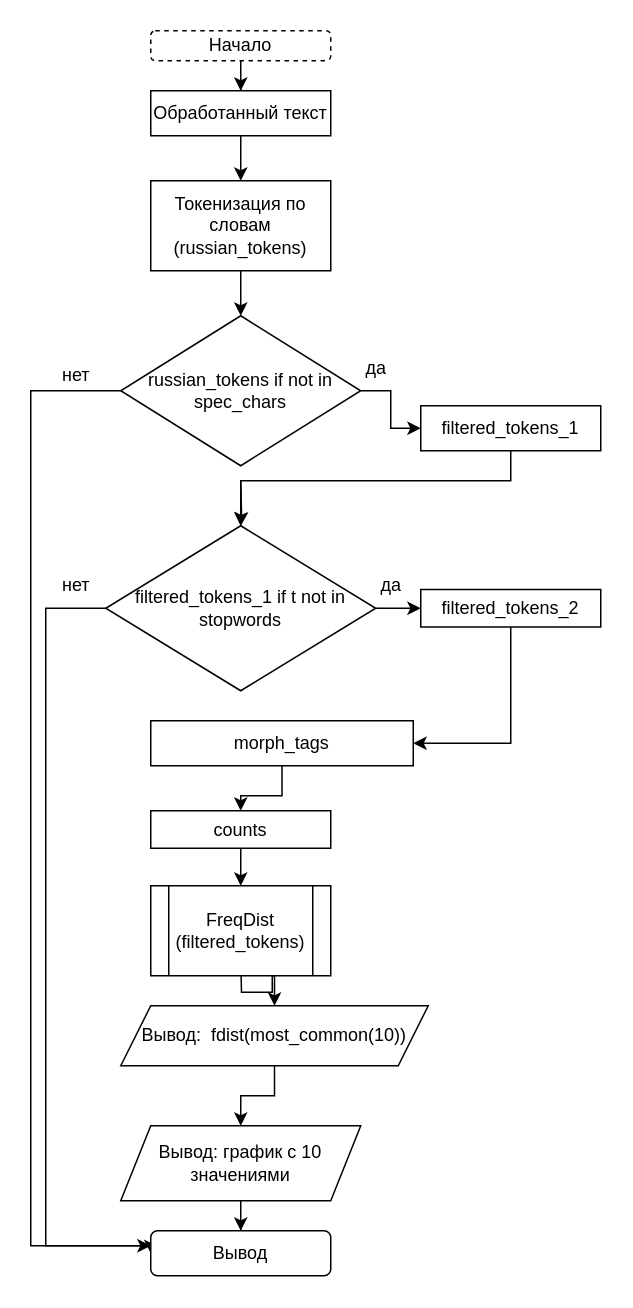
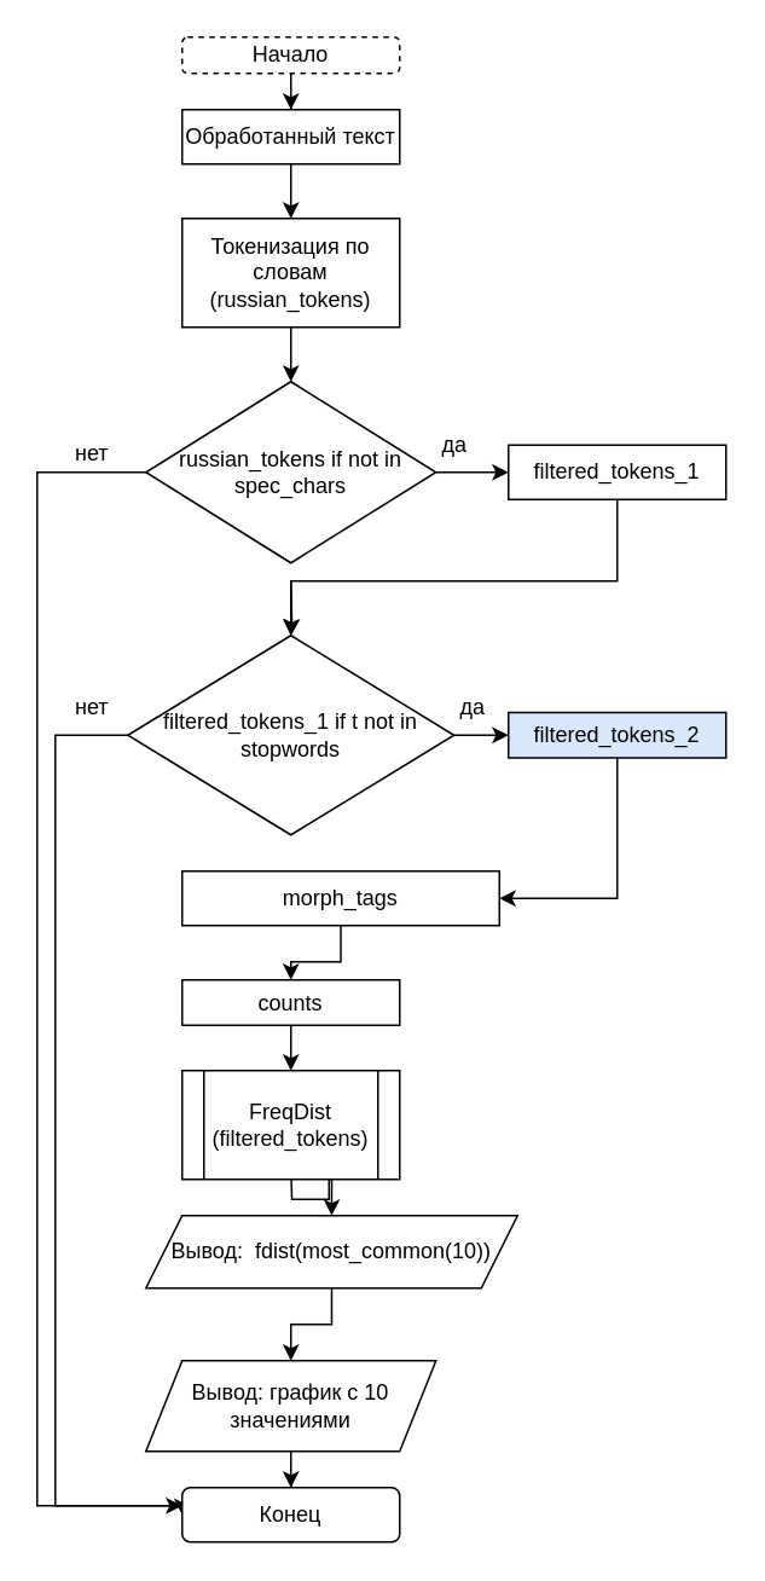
  <mxCell id="0" />
  <mxCell id="1" parent="0" />
  <mxCell id="2" style="edgeStyle=orthogonalEdgeStyle;rounded=0;orthogonalLoop=1;jettySize=auto;html=1;exitX=0.5;exitY=1;exitDx=0;exitDy=0;" edge="1" parent="1" source="3" target="5"><mxGeometry relative="1" as="geometry" /></mxCell>
  <mxCell id="3" value="Начало" style="rounded=1;whiteSpace=wrap;html=1;dashed=1;" vertex="1" parent="1"><mxGeometry x="100" y="20" width="120" height="20" as="geometry" /></mxCell>
  <mxCell id="4" value="" style="edgeStyle=orthogonalEdgeStyle;rounded=0;orthogonalLoop=1;jettySize=auto;html=1;" edge="1" parent="1" source="5" target="7"><mxGeometry relative="1" as="geometry" /></mxCell>
  <mxCell id="5" value="Обработанный текст" style="rounded=0;whiteSpace=wrap;html=1;" vertex="1" parent="1"><mxGeometry x="100" y="60" width="120" height="30" as="geometry" /></mxCell>
  <mxCell id="6" value="" style="edgeStyle=orthogonalEdgeStyle;rounded=0;orthogonalLoop=1;jettySize=auto;html=1;" edge="1" parent="1" source="7" target="11"><mxGeometry relative="1" as="geometry" /></mxCell>
  <mxCell id="7" value="Токенизация по словам (russian_tokens)" style="whiteSpace=wrap;html=1;rounded=0;" vertex="1" parent="1"><mxGeometry x="100" y="120" width="120" height="60" as="geometry" /></mxCell>
  <mxCell id="8" value="" style="edgeStyle=orthogonalEdgeStyle;rounded=0;orthogonalLoop=1;jettySize=auto;html=1;" edge="1" parent="1" source="11" target="13"><mxGeometry relative="1" as="geometry" /></mxCell>
  <mxCell id="9" value="" style="edgeStyle=orthogonalEdgeStyle;rounded=0;orthogonalLoop=1;jettySize=auto;html=1;" edge="1" parent="1" target="17"><mxGeometry relative="1" as="geometry"><mxPoint x="160" y="320" as="sourcePoint" /></mxGeometry></mxCell>
  <mxCell id="10" style="edgeStyle=orthogonalEdgeStyle;rounded=0;orthogonalLoop=1;jettySize=auto;html=1;exitX=0;exitY=0.5;exitDx=0;exitDy=0;entryX=0;entryY=0.5;entryDx=0;entryDy=0;" edge="1" parent="1" source="11" target="30"><mxGeometry relative="1" as="geometry"><mxPoint x="90" y="850" as="targetPoint" /><Array as="points"><mxPoint x="20" y="260" /><mxPoint x="20" y="830" /></Array></mxGeometry></mxCell>
  <mxCell id="11" value="russian_tokens if not in spec_chars" style="rhombus;whiteSpace=wrap;html=1;rounded=0;" vertex="1" parent="1"><mxGeometry x="80" y="210" width="160" height="100" as="geometry" /></mxCell>
  <mxCell id="12" value="" style="edgeStyle=orthogonalEdgeStyle;rounded=0;orthogonalLoop=1;jettySize=auto;html=1;entryX=0.5;entryY=0;entryDx=0;entryDy=0;" edge="1" parent="1" source="13" target="17"><mxGeometry relative="1" as="geometry"><Array as="points"><mxPoint x="340" y="320" /><mxPoint x="160" y="320" /></Array></mxGeometry></mxCell>
- <mxCell id="13" value="filtered_tokens_1" style="whiteSpace=wrap;html=1;rounded=0;" vertex="1" parent="1"><mxGeometry x="280" y="270" width="120" height="30" as="geometry" /></mxCell>
+ <mxCell id="13" value="filtered_tokens_1" style="whiteSpace=wrap;html=1;rounded=0;" vertex="1" parent="1"><mxGeometry x="280" y="245" width="120" height="30" as="geometry" /></mxCell>
  <mxCell id="14" value="да" style="text;html=1;align=center;verticalAlign=middle;resizable=0;points=[];autosize=1;strokeColor=none;fillColor=none;" vertex="1" parent="1"><mxGeometry x="230" y="230" width="40" height="30" as="geometry" /></mxCell>
  <mxCell id="15" value="" style="edgeStyle=orthogonalEdgeStyle;rounded=0;orthogonalLoop=1;jettySize=auto;html=1;" edge="1" parent="1" source="17" target="19"><mxGeometry relative="1" as="geometry" /></mxCell>
  <mxCell id="16" style="edgeStyle=orthogonalEdgeStyle;rounded=0;orthogonalLoop=1;jettySize=auto;html=1;exitX=0;exitY=0.5;exitDx=0;exitDy=0;" edge="1" parent="1" source="17"><mxGeometry relative="1" as="geometry"><mxPoint x="100" y="830" as="targetPoint" /><Array as="points"><mxPoint x="30" y="405" /><mxPoint x="30" y="830" /></Array></mxGeometry></mxCell>
  <mxCell id="17" value="filtered_tokens_1 if t not in stopwords" style="rhombus;whiteSpace=wrap;html=1;rounded=0;" vertex="1" parent="1"><mxGeometry x="70" y="350" width="180" height="110" as="geometry" /></mxCell>
  <mxCell id="18" style="edgeStyle=orthogonalEdgeStyle;rounded=0;orthogonalLoop=1;jettySize=auto;html=1;entryX=1;entryY=0.5;entryDx=0;entryDy=0;" edge="1" parent="1" source="19" target="22"><mxGeometry relative="1" as="geometry"><Array as="points"><mxPoint x="340" y="495" /></Array></mxGeometry></mxCell>
- <mxCell id="19" value="filtered_tokens_2" style="whiteSpace=wrap;html=1;rounded=0;" vertex="1" parent="1"><mxGeometry x="280" y="392.5" width="120" height="25" as="geometry" /></mxCell>
+ <mxCell id="19" value="filtered_tokens_2" style="whiteSpace=wrap;html=1;rounded=0;fillColor=#dae8fc;" vertex="1" parent="1"><mxGeometry x="280" y="392.5" width="120" height="25" as="geometry" /></mxCell>
  <mxCell id="20" value="да" style="text;html=1;align=center;verticalAlign=middle;resizable=0;points=[];autosize=1;strokeColor=none;fillColor=none;" vertex="1" parent="1"><mxGeometry x="240" y="375" width="40" height="30" as="geometry" /></mxCell>
  <mxCell id="21" value="" style="edgeStyle=orthogonalEdgeStyle;rounded=0;orthogonalLoop=1;jettySize=auto;html=1;" edge="1" parent="1" source="22" target="24"><mxGeometry relative="1" as="geometry" /></mxCell>
  <mxCell id="22" value="morph_tags" style="whiteSpace=wrap;html=1;" vertex="1" parent="1"><mxGeometry x="100" y="480" width="175" height="30" as="geometry" /></mxCell>
  <mxCell id="23" value="" style="edgeStyle=orthogonalEdgeStyle;rounded=0;orthogonalLoop=1;jettySize=auto;html=1;" edge="1" parent="1" source="24"><mxGeometry relative="1" as="geometry"><mxPoint x="160" y="590" as="targetPoint" /></mxGeometry></mxCell>
  <mxCell id="24" value="counts" style="whiteSpace=wrap;html=1;" vertex="1" parent="1"><mxGeometry x="100" y="540" width="120" height="25" as="geometry" /></mxCell>
  <mxCell id="25" value="" style="edgeStyle=orthogonalEdgeStyle;rounded=0;orthogonalLoop=1;jettySize=auto;html=1;" edge="1" parent="1" target="27"><mxGeometry relative="1" as="geometry"><mxPoint x="160" y="640" as="sourcePoint" /></mxGeometry></mxCell>
  <mxCell id="26" value="" style="edgeStyle=orthogonalEdgeStyle;rounded=0;orthogonalLoop=1;jettySize=auto;html=1;" edge="1" parent="1" source="27" target="29"><mxGeometry relative="1" as="geometry" /></mxCell>
  <mxCell id="27" value="Вывод:&amp;nbsp; fdist(most_common(10))" style="shape=parallelogram;perimeter=parallelogramPerimeter;whiteSpace=wrap;html=1;fixedSize=1;" vertex="1" parent="1"><mxGeometry x="80" y="670" width="205" height="40" as="geometry" /></mxCell>
  <mxCell id="28" value="" style="edgeStyle=orthogonalEdgeStyle;rounded=0;orthogonalLoop=1;jettySize=auto;html=1;" edge="1" parent="1" source="29" target="30"><mxGeometry relative="1" as="geometry" /></mxCell>
  <mxCell id="29" value="Вывод: график с 10 значениями" style="shape=parallelogram;perimeter=parallelogramPerimeter;whiteSpace=wrap;html=1;fixedSize=1;" vertex="1" parent="1"><mxGeometry x="80" y="750" width="160" height="50" as="geometry" /></mxCell>
- <mxCell id="30" value="Вывод" style="rounded=1;whiteSpace=wrap;html=1;" vertex="1" parent="1"><mxGeometry x="100" y="820" width="120" height="30" as="geometry" /></mxCell>
+ <mxCell id="30" value="Конец" style="rounded=1;whiteSpace=wrap;html=1;" vertex="1" parent="1"><mxGeometry x="100" y="820" width="120" height="30" as="geometry" /></mxCell>
  <mxCell id="31" value="нет" style="text;html=1;align=center;verticalAlign=middle;resizable=0;points=[];autosize=1;strokeColor=none;fillColor=none;" vertex="1" parent="1"><mxGeometry x="30" y="235" width="40" height="30" as="geometry" /></mxCell>
  <mxCell id="32" value="нет" style="text;html=1;align=center;verticalAlign=middle;resizable=0;points=[];autosize=1;strokeColor=none;fillColor=none;" vertex="1" parent="1"><mxGeometry x="30" y="375" width="40" height="30" as="geometry" /></mxCell>
  <mxCell id="33" value="FreqDist (filtered_tokens)" style="shape=process;whiteSpace=wrap;html=1;backgroundOutline=1;" vertex="1" parent="1"><mxGeometry x="100" y="590" width="120" height="60" as="geometry" /></mxCell>
